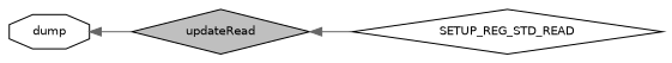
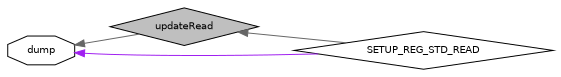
  digraph {
    rankdir=LR
    node [color=black fillcolor=white fontname=Helvetica fontsize=10 shape=diamond style=filled]
    edge [color=gray40 dir=back fontname=Helvetica fontsize=10 labelfontname=Helvetica labelfontsize=10 style=solid]
    n1 [fillcolor=grey75 fontcolor=black height=0.2 label=updateRead width=0.4]
    n2 [height=0.2 label=SETUP_REG_STD_READ width=0.4]
    n3 [height=0.2 label=dump shape=octagon width=0.4]
    n1 -> n2
    n3 -> n1
+   n3 -> n2 [color=purple]
  }
